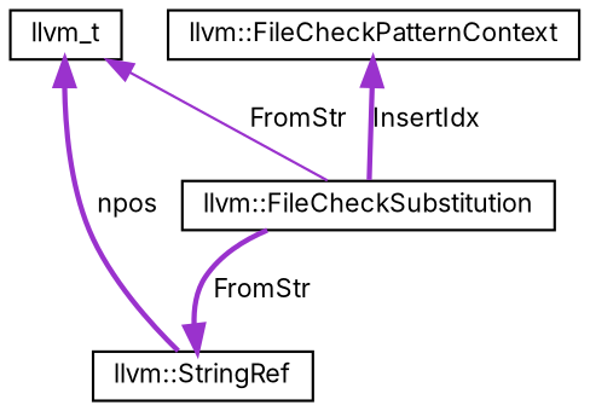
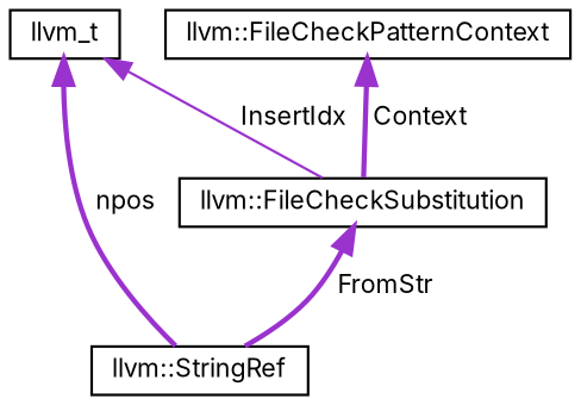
  digraph {
    fontname=Inter
    node [color=black fontname=Inter fontsize=10 shape=box]
    edge [color=darkorchid3 dir=back fontname=Inter fontsize=10 labelfontname=Helvetica labelfontsize=10 style=bold]
    n1 [height=0.2 label="llvm::FileCheckSubstitution" width=0.4]
    n2 [height=0.2 label="llvm::FileCheckPatternContext" width=0.4]
    n3 [height=0.2 label="llvm::StringRef" width=0.4]
    n4 [height=0.2 label=llvm_t width=0.4]
-   n2 -> n1 [label=" InsertIdx"]
-   n3 -> n1 [label=" FromStr"]
-   n4 -> n1 [label=" FromStr" style=solid]
+   n2 -> n1 [label=" Context"]
+   n1 -> n3 [label=" FromStr"]
+   n4 -> n1 [label=" InsertIdx" style=solid]
    n4 -> n3 [label=" npos"]
  }
